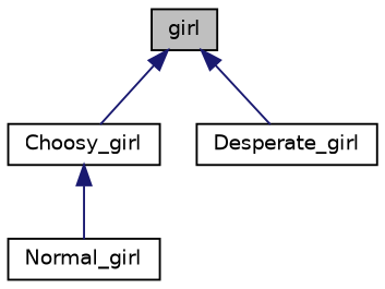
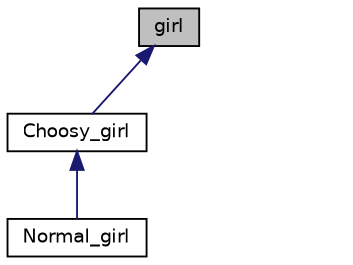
  digraph {
    node [color=black fillcolor=white fontname=Helvetica fontsize=10 shape=record style=filled]
    edge [color=midnightblue dir=back fontname=Helvetica fontsize=10 labelfontname=Helvetica labelfontsize=10 style=solid]
    n1 [fillcolor=grey75 fontcolor=black height=0.2 label=girl width=0.4]
    n2 [height=0.2 label=Choosy_girl width=0.4]
-   n3 [height=0.2 label=Desperate_girl width=0.4]
    n4 [height=0.2 label=Normal_girl width=0.4]
    n1 -> n2
-   n1 -> n3
    n2 -> n4
  }
